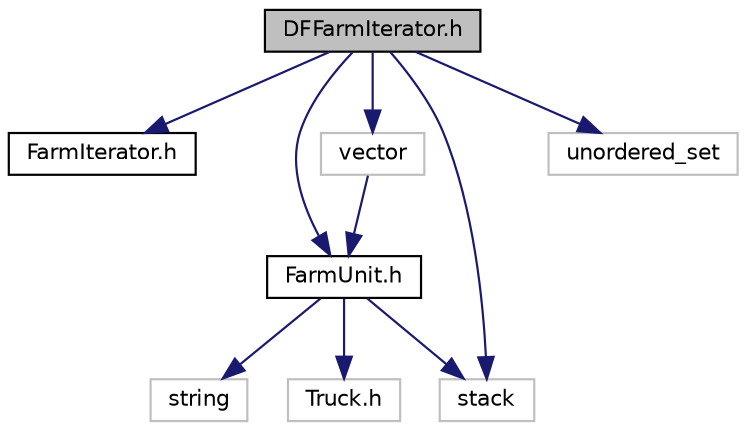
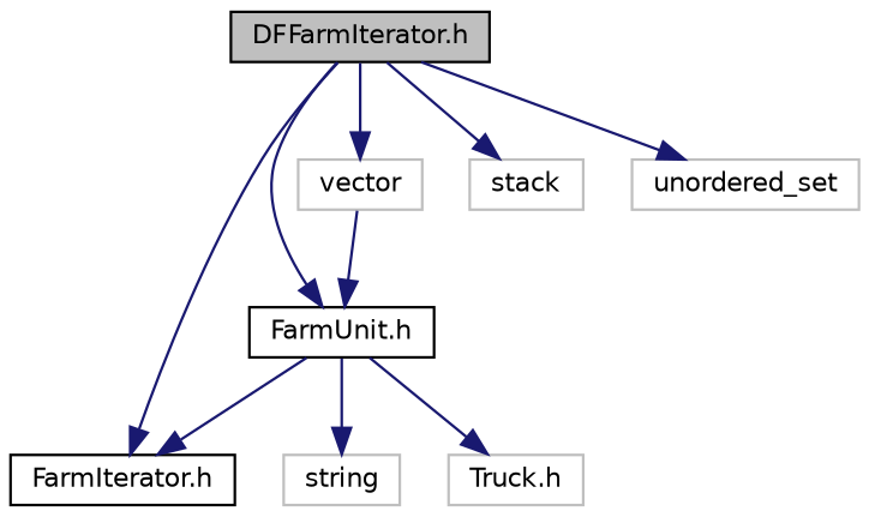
  digraph {
    node [color=grey75 fillcolor=white fontname=Helvetica fontsize=10 shape=record style=filled]
    edge [color=midnightblue fontname=Helvetica fontsize=10 labelfontname=Helvetica labelfontsize=10 style=solid]
    n1 [color=black fillcolor=grey75 fontcolor=black height=0.2 label="DFFarmIterator.h" width=0.4]
    n2 [color=black height=0.2 label="FarmIterator.h" width=0.4]
    n3 [color=black height=0.2 label="FarmUnit.h" width=0.4]
    n4 [height=0.2 label=vector width=0.4]
    n5 [height=0.2 label=stack width=0.4]
    n6 [height=0.2 label=unordered_set width=0.4]
    n7 [height=0.2 label=string width=0.4]
    n8 [height=0.2 label="Truck.h" width=0.4]
    n1 -> n2
    n1 -> n3
    n1 -> n4
    n1 -> n5
    n1 -> n6
-   n3 -> n5
+   n3 -> n2
    n3 -> n7
    n3 -> n8
    n4 -> n3
  }
